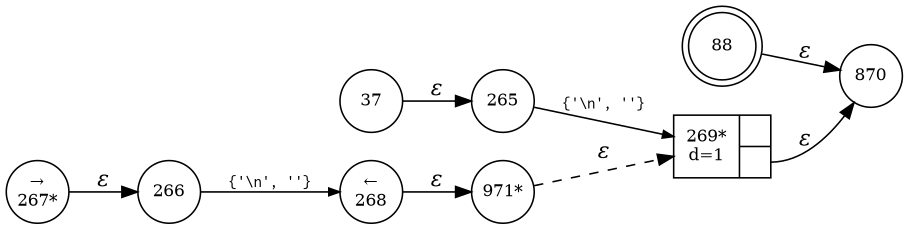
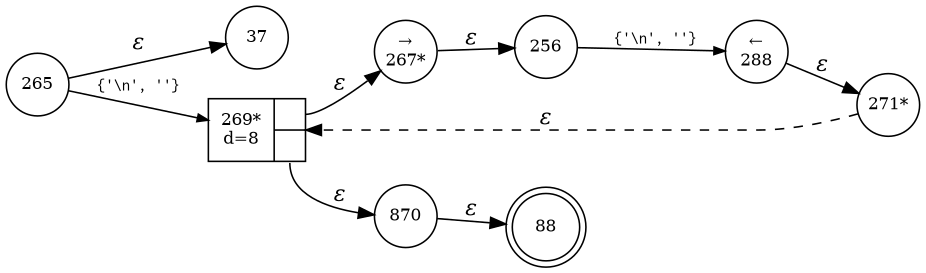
  digraph {
    rankdir=LR
    node [fixedsize=true fontsize=11 shape=circle peripheries=1]
    edge [fontname="Times-Italic"]
    n1 [label=88 shape=doublecircle width=.6 peripheries=""]
    n2 [label=37 width=.55]
    n3 [label=265 width=.55]
-   n4 [fixedsize=false label="{269*\nd=1|{<p0>|<p1>}}" shape=record]
+   n4 [fixedsize=false label="{269*\nd=8|{<p0>|<p1>}}" shape=record]
    n5 [label="&rarr;\n267*" width=.55]
    n6 [label=870 width=.55]
-   n7 [label=266 width=.55]
-   n8 [label="&larr;\n268" width=.55]
-   n9 [label="971*" width=.55]
-   n2 -> n3 [label="&epsilon;"]
+   n7 [label=256 width=.55]
+   n8 [label="&larr;\n288" width=.55]
+   n9 [label="271*" width=.55]
+   n3 -> n2 [label="&epsilon;"]
    n3 -> n4 [arrowhead=normal arrowsize=.7 fontname=Courier fontsize=11 label="{'\\n', ''}"]
+   n4 -> n5 [label="&epsilon;" tailport=p0]
    n4 -> n6 [label="&epsilon;" tailport=p1]
    n5 -> n7 [label="&epsilon;"]
-   n1 -> n6 [label="&epsilon;"]
+   n6 -> n1 [label="&epsilon;"]
    n7 -> n8 [arrowhead=normal arrowsize=.7 fontname=Courier fontsize=11 label="{'\\n', ''}"]
    n8 -> n9 [label="&epsilon;"]
    n9 -> n4 [label="&epsilon;" style=dashed]
  }
